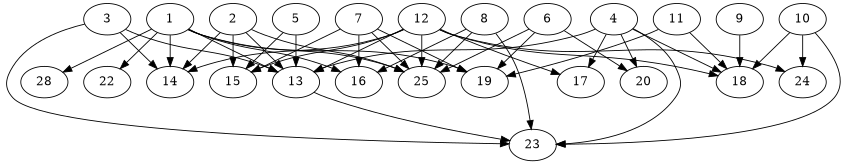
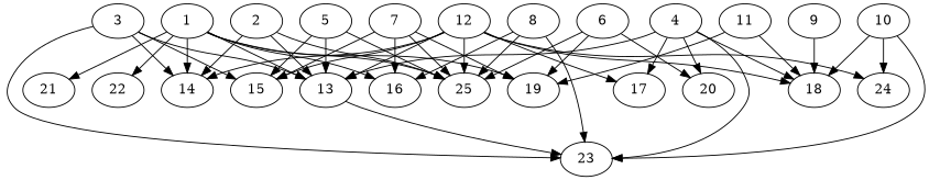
  digraph {
    node [alpha=0.08]
    1 [alpha=0.02 expect_size=44652544]
    13 [alpha=0.11 expect_size=6543360]
    14 [alpha=0.12 expect_size=8527872]
    16 [alpha=0.04 expect_size=41089024]
    19 [alpha=0.18 expect_size=25281536]
-   21 [expect_size=17069056 label=28]
+   21 [expect_size=17069056]
    22 [alpha=0.02 expect_size=25050112]
    25 [alpha=0.09 expect_size=10370048]
    23 [alpha=0.05 expect_size=49665024]
    2 [alpha=0.14 expect_size=28684288]
    15 [alpha=0.14 expect_size=22012928]
    3 [alpha=0.01 expect_size=29791232]
    4 [alpha=0.06 expect_size=25293824]
    17 [alpha=0.06 expect_size=25789440]
    18 [alpha=0.01 expect_size=5721088]
    20 [alpha=0.05 expect_size=40532992]
    5 [expect_size=51563520]
    6 [alpha=0.14 expect_size=21961728]
    7 [alpha=0.11 expect_size=39113728]
    8 [expect_size=37524480]
    9 [alpha=0.06 expect_size=11965440]
    10 [alpha=0.10 expect_size=25096192]
    24 [alpha=0.18 expect_size=29270016]
    11 [alpha=0.03 expect_size=15825920]
    12 [alpha=0.10 expect_size=21580800]
    1 -> 13
    1 -> 14
    1 -> 16
    1 -> 19
    1 -> 21
    1 -> 22
    1 -> 25
    13 -> 23
    2 -> 13
    2 -> 14
    2 -> 25
-   2 -> 15
+   3 -> 15
    3 -> 13
    3 -> 14
    3 -> 23
    4 -> 13
    4 -> 23
    4 -> 17
    4 -> 18
    4 -> 20
    5 -> 13
+   5 -> 25
    5 -> 15
    6 -> 19
    6 -> 25
    6 -> 20
    7 -> 16
    7 -> 19
    7 -> 25
    7 -> 15
    8 -> 16
    8 -> 25
    8 -> 23
    9 -> 18
    10 -> 23
    10 -> 18
    10 -> 24
    11 -> 19
    11 -> 18
    12 -> 13
    12 -> 14
    12 -> 25
    12 -> 15
    12 -> 17
    12 -> 18
    12 -> 24
  }
